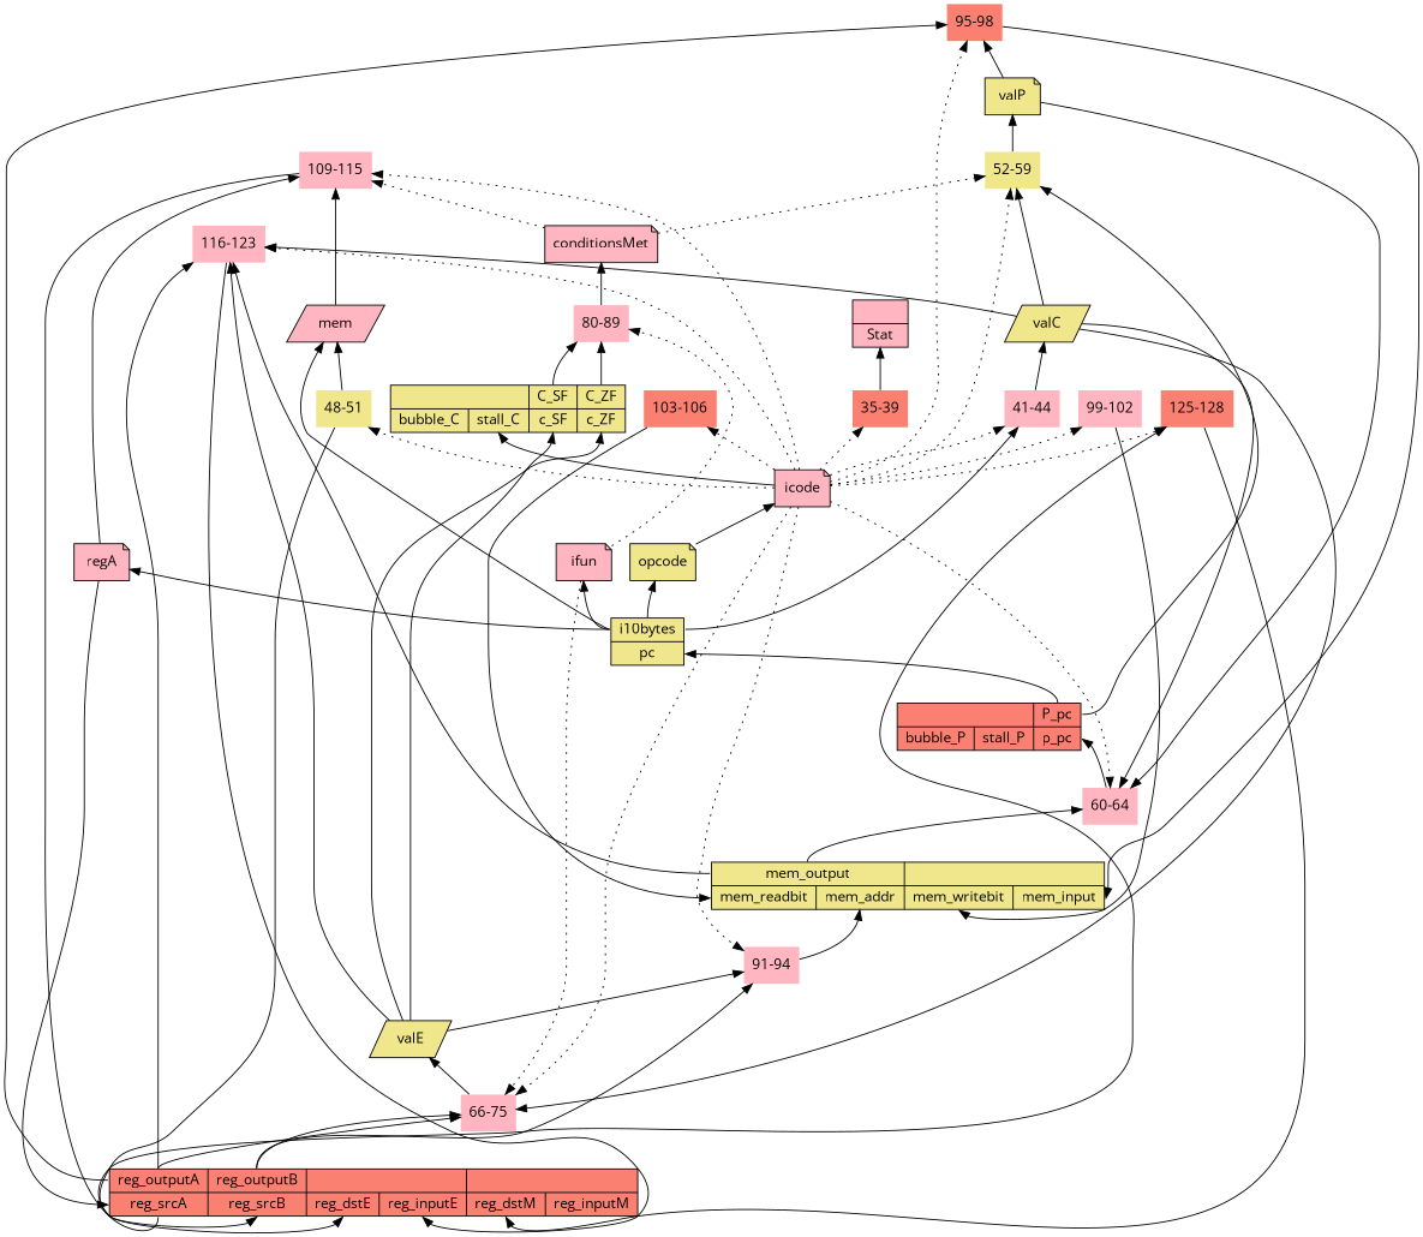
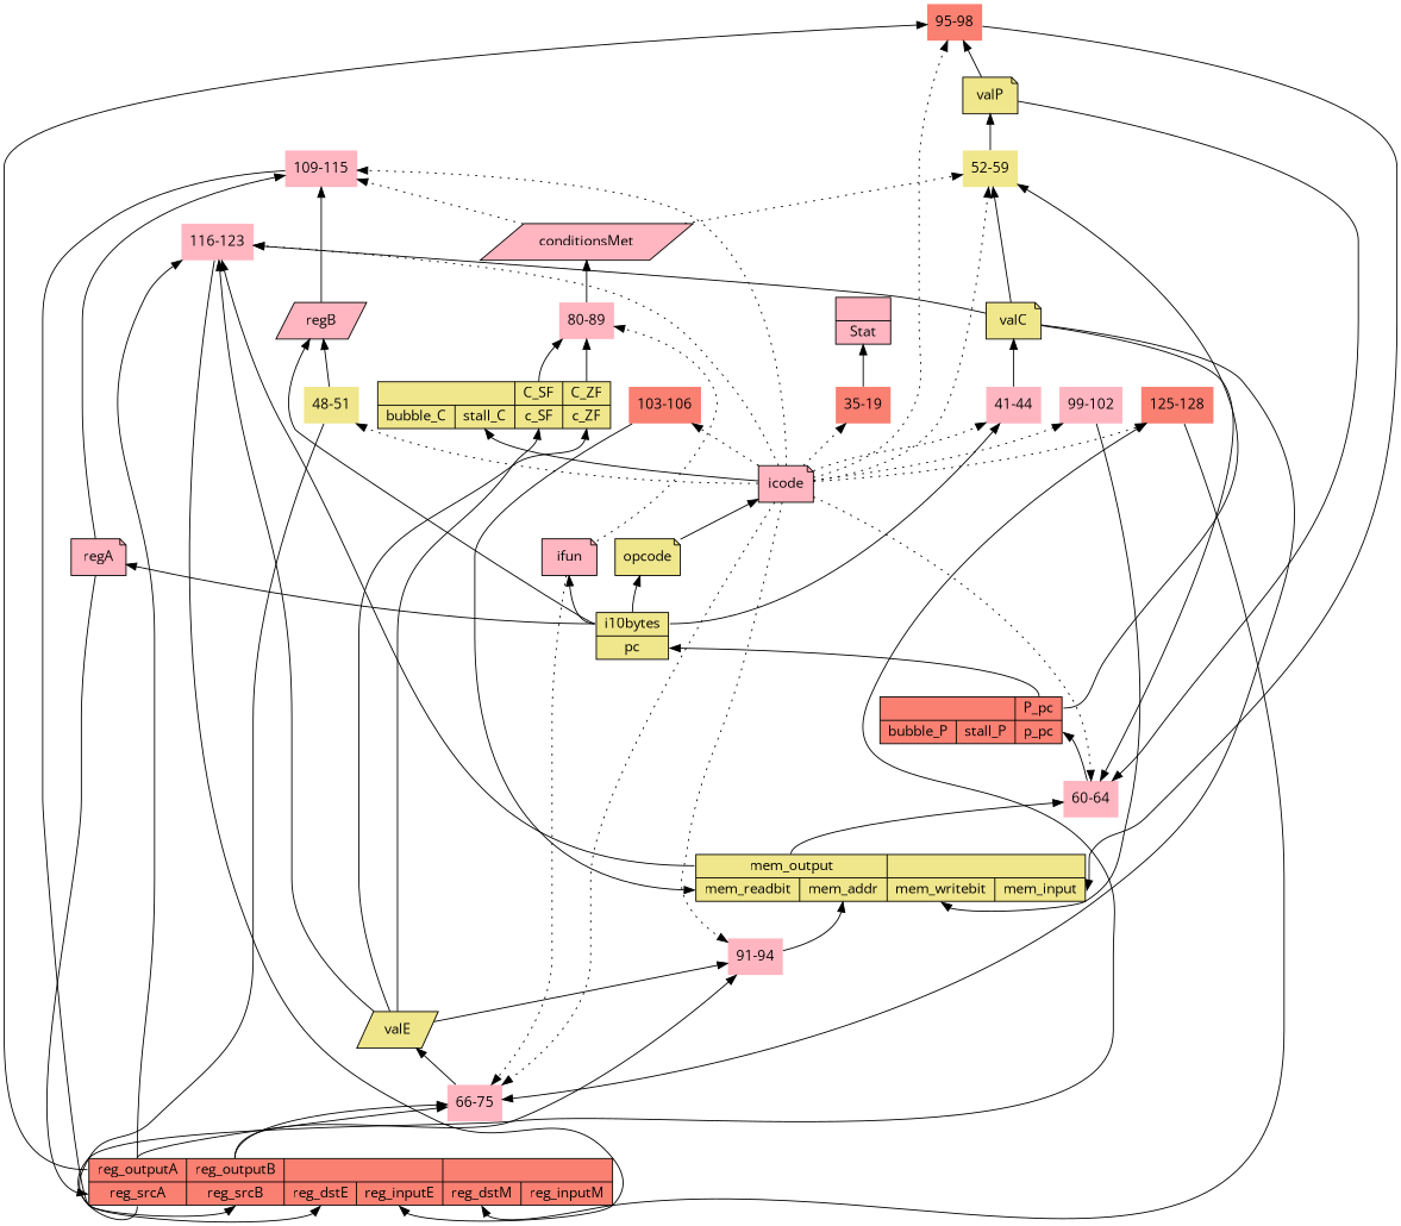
  digraph {
    fontname="Open Sans"
    rankdir=BT
    node [fillcolor=lightpink fontname="Open Sans" shape=none style=filled]
    edge [fontname="Open Sans"]
    n1 [fillcolor=salmon label="{<reg_outputA>reg_outputA|<reg_srcA>reg_srcA}|{<reg_outputB>reg_outputB|<reg_srcB>reg_srcB}|{|{<reg_dstE>reg_dstE|<reg_inputE>reg_inputE}}|{|{<reg_dstM>reg_dstM|<reg_inputM>reg_inputM}}" shape=record]
    n2 [label="66-75"]
    n3 [label="91-94"]
    n4 [fillcolor=salmon label="95-98"]
    n5 [label="116-123"]
    n6 [fillcolor=salmon label="125-128"]
    valE [fillcolor=khaki shape=parallelogram]
    n8 [fillcolor=khaki label="{<mem_output>mem_output|{<mem_readbit>mem_readbit|<mem_addr>mem_addr}}|{|{<mem_writebit>mem_writebit|<mem_input>mem_input}}" shape=record]
    n9 [label="60-64"]
    n10 [fillcolor=salmon label="{|{<bubble_P>bubble_P|<stall_P>stall_P}}|{<P_pc>P_pc|<p_pc>p_pc}" shape=record]
    n11 [fillcolor=khaki label="{<i10bytes>i10bytes|<pc>pc}" shape=record]
    opcode [fillcolor=khaki shape=note]
    ifun [shape=note]
    n14 [label="41-44"]
-   regB [shape=parallelogram label=mem]
+   regB [shape=parallelogram]
    regA [shape=note]
    icode [shape=note]
    n18 [label="80-89"]
-   valC [fillcolor=khaki shape=parallelogram]
+   valC [fillcolor=khaki shape=note]
    n20 [label="109-115"]
    n21 [label="{|<Stat>Stat}" shape=record]
    n22 [fillcolor=khaki label="52-59"]
    valP [fillcolor=khaki shape=note]
    n24 [fillcolor=khaki label="{|{<bubble_C>bubble_C|<stall_C>stall_C}}|{<C_SF>C_SF|<c_SF>c_SF}|{<C_ZF>C_ZF|<c_ZF>c_ZF}" shape=record]
-   conditionsMet [shape=note]
-   n26 [fillcolor=salmon label="35-39"]
+   conditionsMet [shape=parallelogram]
+   n26 [fillcolor=salmon label="35-19"]
    n27 [fillcolor=khaki label="48-51"]
    n28 [label="99-102"]
    n29 [fillcolor=salmon label="103-106"]
    n1 -> n2 [tailport=reg_outputA]
    n1 -> n2 [tailport=reg_outputB]
    n1 -> n3 [tailport=reg_outputB]
    n1 -> n4 [tailport=reg_outputA]
    n1 -> n5 [tailport=reg_outputA]
    n1 -> n6 [tailport=reg_srcA]
    n2 -> valE
    n3 -> n8 [headport=mem_addr]
    n4 -> n8 [headport=mem_input]
    n5 -> n1 [headport=reg_inputE]
    n6 -> n1 [headport=reg_dstM]
    valE -> n3
    valE -> n5
    valE -> n24 [headport=c_ZF]
    valE -> n24 [headport=c_SF]
    n8 -> n5 [tailport=mem_output]
    n8 -> n9 [tailport=mem_output]
    n9 -> n10 [headport=p_pc]
    n10 -> n11 [headport=pc tailport=P_pc]
    n10 -> n22 [tailport=P_pc]
    n11 -> opcode [tailport=i10bytes]
    n11 -> ifun [tailport=i10bytes]
    n11 -> n14 [tailport=i10bytes]
    n11 -> regB [tailport=i10bytes]
    n11 -> regA [tailport=i10bytes]
    opcode -> icode
    ifun -> n2 [style=dotted]
    ifun -> n18 [style=dotted]
    n14 -> valC
    regB -> n20
    regA -> n1 [headport=reg_srcA]
    regA -> n20
    icode -> n2 [style=dotted]
    icode -> n3 [style=dotted]
    icode -> n4 [style=dotted]
    icode -> n5 [style=dotted]
    icode -> n6 [style=dotted]
    icode -> n9 [style=dotted]
    icode -> n14 [style=dotted]
    icode -> n20 [style=dotted]
    icode -> n22 [style=dotted]
    icode -> n24 [headport=stall_C]
    icode -> n26 [style=dotted]
    icode -> n27 [style=dotted]
    icode -> n28 [style=dotted]
    icode -> n29 [style=dotted]
    n18 -> conditionsMet
    valC -> n2
    valC -> n5
    valC -> n9
    valC -> n22
    n20 -> n1 [headport=reg_dstE]
    n22 -> valP
    valP -> n4
    valP -> n9
    n24 -> n18 [tailport=C_SF]
    n24 -> n18 [tailport=C_ZF]
    conditionsMet -> n20 [style=dotted]
    conditionsMet -> n22 [style=dotted]
    n26 -> n21 [headport=Stat]
    n27 -> n1 [headport=reg_srcB]
    n27 -> regB
    n28 -> n8 [headport=mem_writebit]
    n29 -> n8 [headport=mem_readbit]
  }
